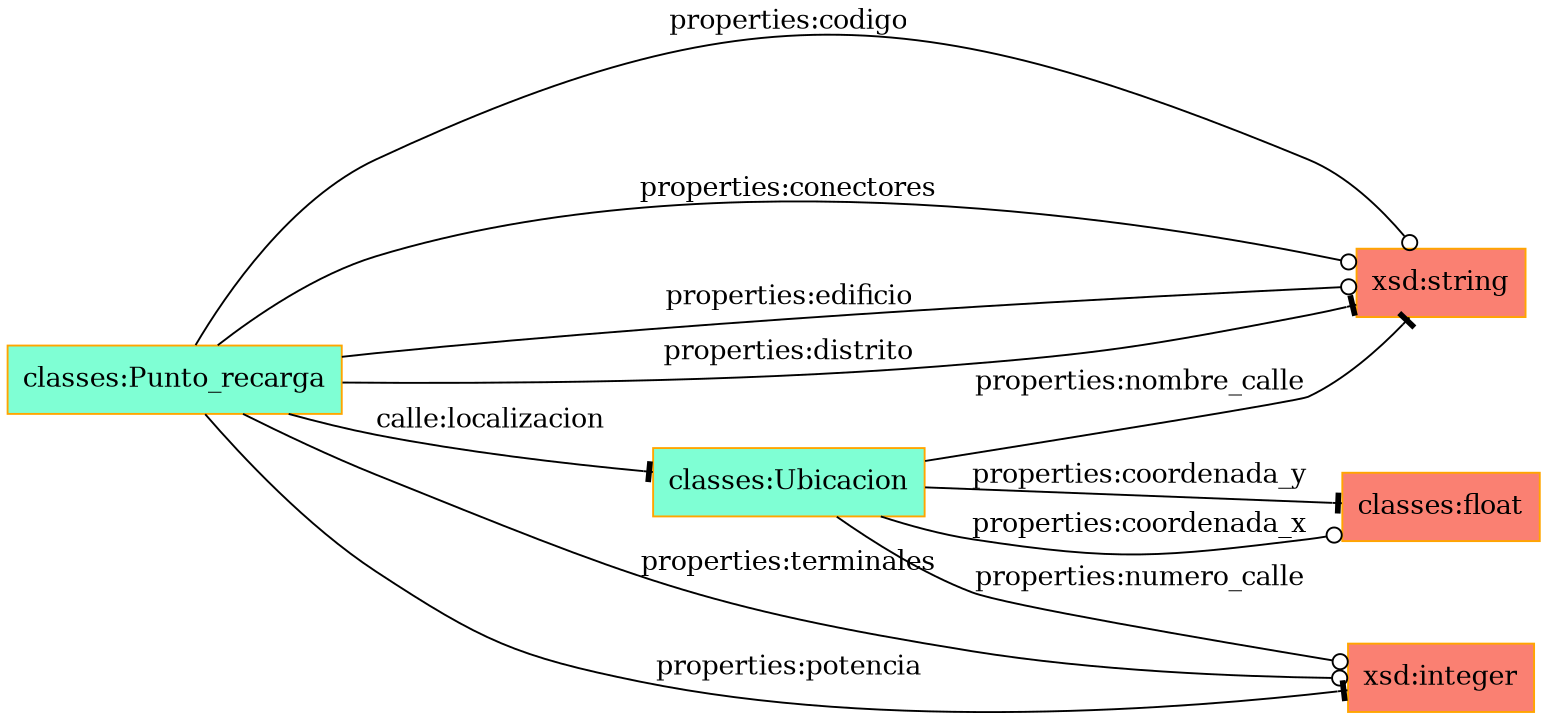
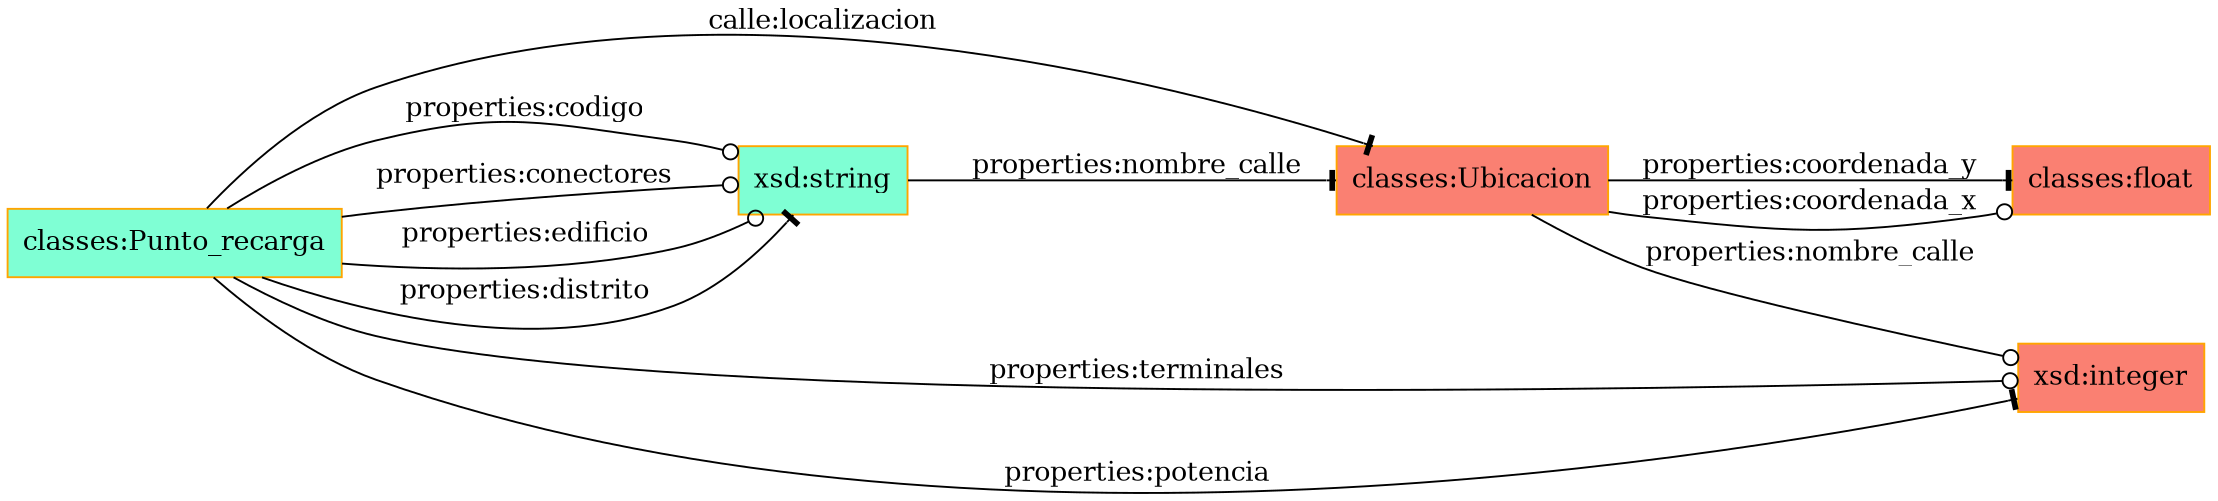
  digraph {
    rankdir=LR
    node [color=orange fillcolor=aquamarine shape=rectangle style=filled]
    edge [arrowhead=odot]
-   "classes:Ubicacion"
-   "xsd:string" [fillcolor=salmon]
+   "classes:Ubicacion" [fillcolor=salmon]
+   "xsd:string"
    "xsd:integer" [fillcolor=salmon]
    n4 [fillcolor=salmon label="classes:float"]
    "classes:Punto_recarga"
-   "classes:Ubicacion" -> "xsd:string" [arrowhead=tee label="properties:nombre_calle"]
-   "classes:Ubicacion" -> "xsd:integer" [label="properties:numero_calle"]
+   "xsd:string" -> "classes:Ubicacion" [arrowhead=tee label="properties:nombre_calle"]
+   "classes:Ubicacion" -> "xsd:integer" [label="properties:nombre_calle"]
    "classes:Ubicacion" -> n4 [arrowhead=tee label="properties:coordenada_y"]
    "classes:Ubicacion" -> n4 [label="properties:coordenada_x"]
    "classes:Punto_recarga" -> "classes:Ubicacion" [arrowhead=tee label="calle:localizacion"]
    "classes:Punto_recarga" -> "xsd:string" [label="properties:codigo"]
    "classes:Punto_recarga" -> "xsd:string" [label="properties:conectores"]
    "classes:Punto_recarga" -> "xsd:string" [label="properties:edificio"]
    "classes:Punto_recarga" -> "xsd:string" [arrowhead=tee label="properties:distrito"]
    "classes:Punto_recarga" -> "xsd:integer" [label="properties:terminales"]
    "classes:Punto_recarga" -> "xsd:integer" [arrowhead=tee label="properties:potencia"]
  }
